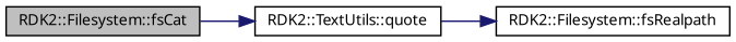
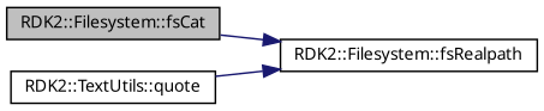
  digraph {
    rankdir=LR
    node [color=black fillcolor=white fontname="FreeSans.ttf" fontsize=10 shape=record style=filled]
    edge [color=midnightblue fontname="FreeSans.ttf" fontsize=10 labelfontname="FreeSans.ttf" labelfontsize=10 style=solid]
    n1 [fillcolor=grey75 fontcolor=black height=0.2 label="RDK2::Filesystem::fsCat" width=0.4]
    n2 [height=0.2 label="RDK2::Filesystem::fsRealpath" width=0.4]
    n3 [height=0.2 label="RDK2::TextUtils::quote" width=0.4]
-   n1 -> n3
+   n1 -> n2
    n3 -> n2
  }
